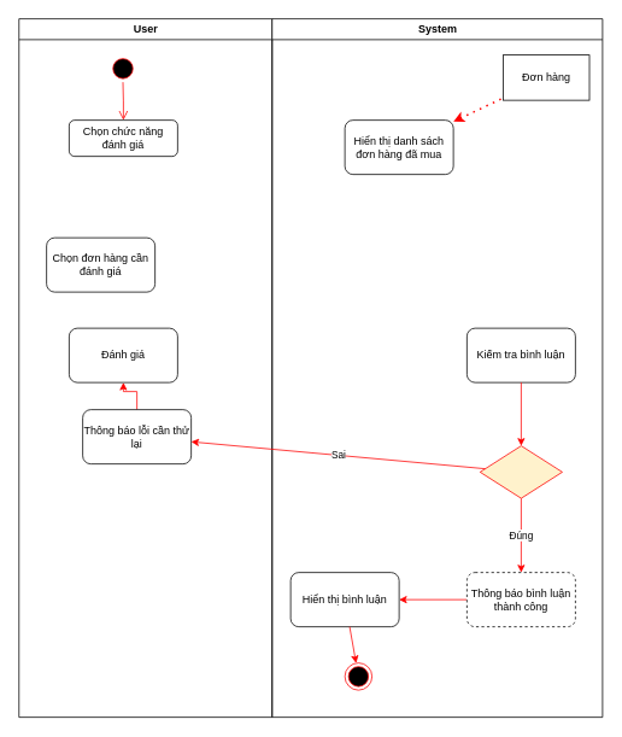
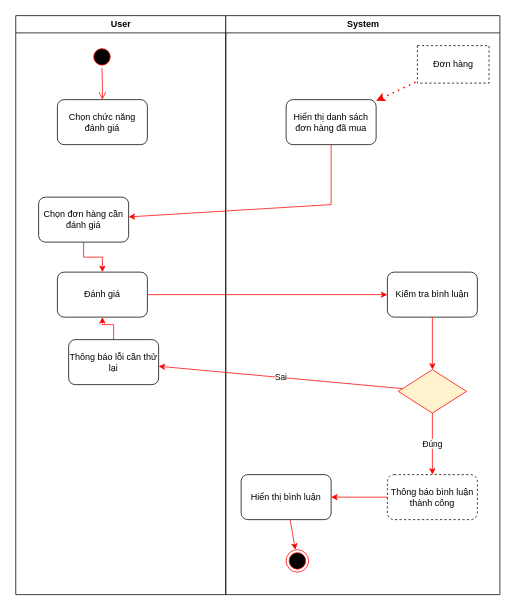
  <mxCell id="0" />
  <mxCell id="1" parent="0" />
  <mxCell id="2" value="User" style="swimlane;whiteSpace=wrap" parent="1" vertex="1"><mxGeometry x="20.5" y="20" width="280" height="772" as="geometry" /></mxCell>
  <mxCell id="3" value="" style="ellipse;shape=startState;fillColor=#000000;strokeColor=#ff0000;" parent="2" vertex="1"><mxGeometry x="100" y="40" width="30" height="30" as="geometry" /></mxCell>
  <mxCell id="4" value="" style="edgeStyle=elbowEdgeStyle;elbow=horizontal;verticalAlign=bottom;endArrow=open;endSize=8;strokeColor=#FF0000;endFill=1;rounded=0" parent="2" source="3" edge="1" target="5"><mxGeometry x="100" y="40" as="geometry"><mxPoint x="115.5" y="110" as="targetPoint" /></mxGeometry></mxCell>
- <mxCell id="5" value="Chọn chức năng đánh giá" style="rounded=1;whiteSpace=wrap;html=1;" vertex="1" parent="2"><mxGeometry x="55.5" y="112" width="120" height="40" as="geometry" /></mxCell>
+ <mxCell id="5" value="Chọn chức năng đánh giá" style="rounded=1;whiteSpace=wrap;html=1;" vertex="1" parent="2"><mxGeometry x="55.5" y="112" width="120" height="60" as="geometry" /></mxCell>
+ <mxCell id="6" value="" style="edgeStyle=orthogonalEdgeStyle;rounded=0;orthogonalLoop=1;jettySize=auto;html=1;strokeColor=light-dark(#ff0000, #ededed);" edge="1" parent="2" source="7" target="8"><mxGeometry relative="1" as="geometry" /></mxCell>
  <mxCell id="7" value="Chọn đơn hàng cần đánh giá" style="rounded=1;whiteSpace=wrap;html=1;" vertex="1" parent="2"><mxGeometry x="30.5" y="242" width="120" height="60" as="geometry" /></mxCell>
  <mxCell id="8" value="Đánh giá" style="rounded=1;whiteSpace=wrap;html=1;" vertex="1" parent="2"><mxGeometry x="55.5" y="342" width="120" height="60" as="geometry" /></mxCell>
  <mxCell id="9" value="" style="edgeStyle=orthogonalEdgeStyle;rounded=0;orthogonalLoop=1;jettySize=auto;html=1;strokeColor=light-dark(#ff0000, #ededed);" edge="1" parent="2" source="10" target="8"><mxGeometry relative="1" as="geometry" /></mxCell>
  <mxCell id="10" value="Thông báo lỗi cần thử lại" style="rounded=1;whiteSpace=wrap;html=1;" vertex="1" parent="2"><mxGeometry x="70.5" y="432" width="120" height="60" as="geometry" /></mxCell>
  <mxCell id="11" value="System" style="swimlane;whiteSpace=wrap" parent="1" vertex="1"><mxGeometry x="300.5" y="20" width="365.5" height="772" as="geometry" /></mxCell>
  <mxCell id="12" value="Hiển thị danh sách&lt;div&gt;đơn hàng đã mua&lt;/div&gt;" style="rounded=1;whiteSpace=wrap;html=1;" vertex="1" parent="11"><mxGeometry x="80.5" y="112" width="120" height="60" as="geometry" /></mxCell>
- <mxCell id="13" value="Đơn hàng" style="rounded=0;whiteSpace=wrap;html=1;" vertex="1" parent="11"><mxGeometry x="255.5" y="40" width="95.5" height="50" as="geometry" /></mxCell>
+ <mxCell id="13" value="Đơn hàng" style="rounded=0;whiteSpace=wrap;html=1;dashed=1;" vertex="1" parent="11"><mxGeometry x="255.5" y="40" width="95.5" height="50" as="geometry" /></mxCell>
  <mxCell id="14" value="" style="endArrow=none;dashed=1;html=1;dashPattern=1 3;strokeWidth=2;rounded=0;startArrow=classic;startFill=1;strokeColor=light-dark(#ff0000, #ededed);" edge="1" parent="11" source="12" target="13"><mxGeometry width="50" height="50" relative="1" as="geometry"><mxPoint x="165.5" y="132" as="sourcePoint" /><mxPoint x="215.5" y="82" as="targetPoint" /></mxGeometry></mxCell>
  <mxCell id="15" value="Kiếm tra bình luận" style="rounded=1;whiteSpace=wrap;html=1;" vertex="1" parent="11"><mxGeometry x="215.5" y="342" width="120" height="60" as="geometry" /></mxCell>
  <mxCell id="16" value="" style="endArrow=classic;html=1;rounded=0;strokeColor=light-dark(#ff0000, #ededed);" edge="1" parent="11" source="15" target="18"><mxGeometry width="50" height="50" relative="1" as="geometry"><mxPoint x="115.5" y="482" as="sourcePoint" /><mxPoint x="275.5" y="472" as="targetPoint" /></mxGeometry></mxCell>
  <mxCell id="17" value="Đúng" style="edgeStyle=orthogonalEdgeStyle;rounded=0;orthogonalLoop=1;jettySize=auto;html=1;strokeColor=light-dark(#ff0000, #ededed);" edge="1" parent="11" source="18" target="20"><mxGeometry relative="1" as="geometry" /></mxCell>
  <mxCell id="18" value="" style="rhombus;whiteSpace=wrap;html=1;fillColor=#fff2cc;strokeColor=#FF0000;" vertex="1" parent="11"><mxGeometry x="230" y="472" width="91" height="58" as="geometry" /></mxCell>
  <mxCell id="19" value="" style="edgeStyle=orthogonalEdgeStyle;rounded=0;orthogonalLoop=1;jettySize=auto;html=1;strokeColor=#FF0000;" edge="1" parent="11" source="20" target="21"><mxGeometry relative="1" as="geometry" /></mxCell>
  <mxCell id="20" value="Thông báo bình luận&lt;div&gt;thành công&lt;/div&gt;" style="rounded=1;whiteSpace=wrap;html=1;dashed=1;" vertex="1" parent="11"><mxGeometry x="215.5" y="612" width="120" height="60" as="geometry" /></mxCell>
  <mxCell id="21" value="Hiển thị bình luận" style="rounded=1;whiteSpace=wrap;html=1;" vertex="1" parent="11"><mxGeometry x="20.5" y="612" width="120" height="60" as="geometry" /></mxCell>
  <mxCell id="22" value="" style="ellipse;html=1;shape=endState;fillColor=#000000;strokeColor=#ff0000;" vertex="1" parent="11"><mxGeometry x="80.5" y="712" width="30" height="30" as="geometry" /></mxCell>
  <mxCell id="23" value="" style="endArrow=classic;html=1;rounded=0;strokeColor=#FF0000;" edge="1" parent="11" source="21" target="22"><mxGeometry width="50" height="50" relative="1" as="geometry"><mxPoint x="95.5" y="592" as="sourcePoint" /><mxPoint x="145.5" y="542" as="targetPoint" /></mxGeometry></mxCell>
+ <mxCell id="24" value="" style="endArrow=classic;html=1;rounded=0;strokeColor=light-dark(#ff0000, #ededed);" edge="1" parent="1" source="12" target="7"><mxGeometry width="50" height="50" relative="1" as="geometry"><mxPoint x="366" y="292" as="sourcePoint" /><mxPoint x="416" y="242" as="targetPoint" /><Array as="points"><mxPoint x="441" y="272" /></Array></mxGeometry></mxCell>
+ <mxCell id="25" value="" style="endArrow=classic;html=1;rounded=0;strokeColor=light-dark(#ff0000, #ededed);" edge="1" parent="1" source="8" target="15"><mxGeometry width="50" height="50" relative="1" as="geometry"><mxPoint x="386" y="422" as="sourcePoint" /><mxPoint x="436" y="372" as="targetPoint" /></mxGeometry></mxCell>
  <mxCell id="26" value="Sai" style="endArrow=classic;html=1;rounded=0;strokeColor=light-dark(#ff0000, #ededed);" edge="1" parent="1" source="18" target="10"><mxGeometry x="-0.001" width="50" height="50" relative="1" as="geometry"><mxPoint x="386" y="542" as="sourcePoint" /><mxPoint x="436" y="492" as="targetPoint" /><mxPoint as="offset" /></mxGeometry></mxCell>
